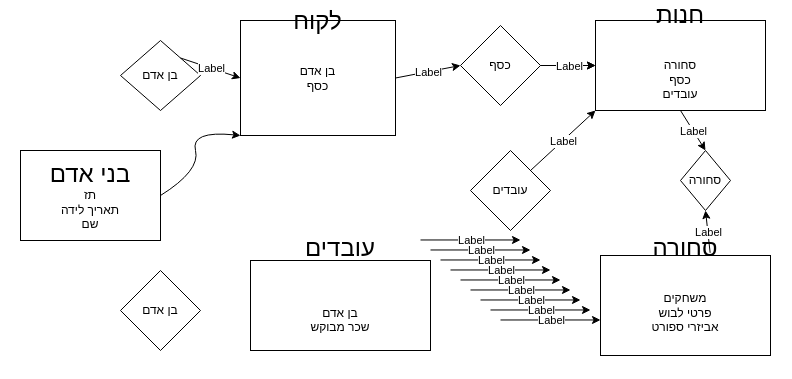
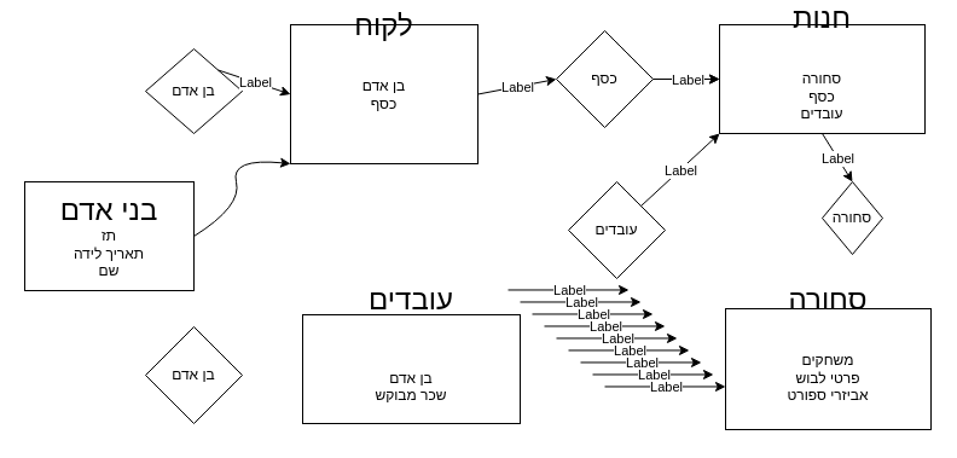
  <mxCell id="0" />
  <mxCell id="1" parent="0" />
  <mxCell id="2" value="&lt;font style=&quot;font-size: 24px;&quot;&gt;לקוח&lt;/font&gt;&lt;br&gt;&lt;br&gt;&lt;br&gt;בן אדם&lt;br&gt;כסף&lt;br&gt;&lt;br&gt;&lt;br&gt;&lt;br&gt;&lt;br&gt;" style="whiteSpace=wrap;html=1;" vertex="1" parent="1"><mxGeometry x="240" y="20" width="155" height="115" as="geometry" /></mxCell>
  <mxCell id="3" value="&lt;font style=&quot;font-size: 24px;&quot;&gt;חנות&lt;/font&gt;&lt;br&gt;&lt;br&gt;&lt;br&gt;סחורה&lt;br&gt;כסף&lt;br&gt;עובדים&lt;br&gt;&lt;br&gt;&lt;br&gt;" style="rounded=0;whiteSpace=wrap;html=1;" vertex="1" parent="1"><mxGeometry x="595" y="20" width="170" height="90" as="geometry" /></mxCell>
  <mxCell id="4" value="&lt;font style=&quot;font-size: 24px;&quot;&gt;עובדים&lt;br&gt;&lt;/font&gt;&lt;br&gt;&lt;br&gt;&lt;br&gt;בן אדם&lt;br&gt;שכר מבוקש&lt;br&gt;&lt;br&gt;&lt;br&gt;&lt;br&gt;" style="rounded=0;whiteSpace=wrap;html=1;" vertex="1" parent="1"><mxGeometry x="250" y="260" width="180" height="90" as="geometry" /></mxCell>
  <mxCell id="5" value="&lt;font style=&quot;font-size: 24px;&quot;&gt;סחורה&lt;/font&gt;&lt;br&gt;&lt;br&gt;&lt;br&gt;משחקים&lt;br&gt;פרטי לבוש&lt;br&gt;אביזרי ספורט&lt;br&gt;&lt;br&gt;&lt;br&gt;&lt;br&gt;" style="rounded=0;whiteSpace=wrap;html=1;" vertex="1" parent="1"><mxGeometry x="600" y="255" width="170" height="100" as="geometry" /></mxCell>
  <mxCell id="6" value="&lt;font style=&quot;font-size: 24px;&quot;&gt;בני אדם&lt;br&gt;&lt;/font&gt;תז&lt;br style=&quot;border-color: var(--border-color);&quot;&gt;תאריך לידה&lt;br style=&quot;border-color: var(--border-color);&quot;&gt;שם" style="rounded=0;whiteSpace=wrap;html=1;" vertex="1" parent="1"><mxGeometry y="150" width="140" height="90" as="geometry" x="20" /></mxCell>
  <mxCell id="7" value="בן אדם" style="rhombus;whiteSpace=wrap;html=1;" vertex="1" parent="1"><mxGeometry x="120" y="40" width="80" height="70" as="geometry" /></mxCell>
  <mxCell id="8" value="בן אדם" style="rhombus;whiteSpace=wrap;html=1;" vertex="1" parent="1"><mxGeometry x="120" y="270" width="80" height="80" as="geometry" /></mxCell>
  <mxCell id="9" value="" style="edgeStyle=orthogonalEdgeStyle;rounded=0;orthogonalLoop=1;jettySize=auto;html=1;" edge="1" parent="1" source="10" target="3"><mxGeometry relative="1" as="geometry" /></mxCell>
  <mxCell id="10" value="כסף" style="rhombus;whiteSpace=wrap;html=1;" vertex="1" parent="1"><mxGeometry x="460" y="25" width="80" height="80" as="geometry" /></mxCell>
  <mxCell id="11" value="עובדים" style="rhombus;whiteSpace=wrap;html=1;" vertex="1" parent="1"><mxGeometry x="470" y="150" width="80" height="80" as="geometry" /></mxCell>
  <mxCell id="12" value="סחורה" style="rhombus;whiteSpace=wrap;html=1;" vertex="1" parent="1"><mxGeometry x="680" y="150" width="50" height="60" as="geometry" /></mxCell>
  <mxCell id="13" value="" style="endArrow=classic;html=1;rounded=0;entryX=0;entryY=0.5;entryDx=0;entryDy=0;" edge="1" parent="1" target="3"><mxGeometry relative="1" as="geometry"><mxPoint x="540" y="65" as="sourcePoint" /><mxPoint x="630" y="64.47" as="targetPoint" /></mxGeometry></mxCell>
  <mxCell id="14" value="Label" style="edgeLabel;resizable=0;html=1;align=center;verticalAlign=middle;" connectable="0" vertex="1" parent="13"><mxGeometry relative="1" as="geometry" /></mxCell>
  <mxCell id="15" value="" style="endArrow=classic;html=1;rounded=0;exitX=1;exitY=0.5;exitDx=0;exitDy=0;entryX=0;entryY=0.5;entryDx=0;entryDy=0;" edge="1" parent="1" source="2" target="10"><mxGeometry relative="1" as="geometry"><mxPoint x="400" y="70" as="sourcePoint" /><mxPoint x="460" y="70" as="targetPoint" /></mxGeometry></mxCell>
  <mxCell id="16" value="Label" style="edgeLabel;resizable=0;html=1;align=center;verticalAlign=middle;" connectable="0" vertex="1" parent="15"><mxGeometry relative="1" as="geometry" /></mxCell>
  <mxCell id="17" value="" style="endArrow=classic;html=1;rounded=0;exitX=0.5;exitY=1;exitDx=0;exitDy=0;entryX=0.5;entryY=0;entryDx=0;entryDy=0;" edge="1" parent="1" source="3" target="12"><mxGeometry relative="1" as="geometry"><mxPoint x="710" y="140" as="sourcePoint" /><mxPoint x="810" y="140" as="targetPoint" /></mxGeometry></mxCell>
  <mxCell id="18" value="Label" style="edgeLabel;resizable=0;html=1;align=center;verticalAlign=middle;" connectable="0" vertex="1" parent="17"><mxGeometry relative="1" as="geometry" /></mxCell>
  <mxCell id="19" value="" style="endArrow=classic;html=1;rounded=0;entryX=0;entryY=1;entryDx=0;entryDy=0;exitX=1;exitY=0;exitDx=0;exitDy=0;" edge="1" parent="1" source="11" target="3"><mxGeometry relative="1" as="geometry"><mxPoint x="530" y="170" as="sourcePoint" /><mxPoint x="630" y="170" as="targetPoint" /></mxGeometry></mxCell>
  <mxCell id="20" value="Label" style="edgeLabel;resizable=0;html=1;align=center;verticalAlign=middle;" connectable="0" vertex="1" parent="19"><mxGeometry relative="1" as="geometry" /></mxCell>
- <mxCell id="21" value="" style="endArrow=classic;html=1;rounded=0;entryX=0.5;entryY=1;entryDx=0;entryDy=0;exitX=0.645;exitY=-0.027;exitDx=0;exitDy=0;exitPerimeter=0;" edge="1" parent="1" source="5" target="12"><mxGeometry relative="1" as="geometry"><mxPoint x="630" y="228.95" as="sourcePoint" /><mxPoint x="730" y="228.95" as="targetPoint" /></mxGeometry></mxCell>
- <mxCell id="22" value="Label" style="edgeLabel;resizable=0;html=1;align=center;verticalAlign=middle;" connectable="0" vertex="1" parent="21"><mxGeometry relative="1" as="geometry" /></mxCell>
  <mxCell id="23" value="" style="endArrow=classic;html=1;rounded=0;exitX=1;exitY=0;exitDx=0;exitDy=0;entryX=0;entryY=0.5;entryDx=0;entryDy=0;" edge="1" parent="1" source="7" target="2"><mxGeometry relative="1" as="geometry"><mxPoint x="140" y="10" as="sourcePoint" /><mxPoint x="240" y="10" as="targetPoint" /></mxGeometry></mxCell>
  <mxCell id="24" value="Label" style="edgeLabel;resizable=0;html=1;align=center;verticalAlign=middle;" connectable="0" vertex="1" parent="23"><mxGeometry relative="1" as="geometry" /></mxCell>
  <mxCell id="25" value="" style="endArrow=classic;html=1;rounded=0;" edge="1" parent="1"><mxGeometry relative="1" as="geometry"><mxPoint x="420" y="239.47" as="sourcePoint" /><mxPoint x="520" y="239.47" as="targetPoint" /></mxGeometry></mxCell>
  <mxCell id="26" value="Label" style="edgeLabel;resizable=0;html=1;align=center;verticalAlign=middle;" connectable="0" vertex="1" parent="25"><mxGeometry relative="1" as="geometry" /></mxCell>
  <mxCell id="27" value="" style="endArrow=classic;html=1;rounded=0;" edge="1" parent="1"><mxGeometry relative="1" as="geometry"><mxPoint x="430" y="249.47" as="sourcePoint" /><mxPoint x="530" y="249.47" as="targetPoint" /></mxGeometry></mxCell>
  <mxCell id="28" value="Label" style="edgeLabel;resizable=0;html=1;align=center;verticalAlign=middle;" connectable="0" vertex="1" parent="27"><mxGeometry relative="1" as="geometry" /></mxCell>
  <mxCell id="29" value="" style="endArrow=classic;html=1;rounded=0;" edge="1" parent="1"><mxGeometry relative="1" as="geometry"><mxPoint x="440" y="259.47" as="sourcePoint" /><mxPoint x="540" y="259.47" as="targetPoint" /></mxGeometry></mxCell>
  <mxCell id="30" value="Label" style="edgeLabel;resizable=0;html=1;align=center;verticalAlign=middle;" connectable="0" vertex="1" parent="29"><mxGeometry relative="1" as="geometry" /></mxCell>
  <mxCell id="31" value="" style="endArrow=classic;html=1;rounded=0;" edge="1" parent="1"><mxGeometry relative="1" as="geometry"><mxPoint x="450" y="269.47" as="sourcePoint" /><mxPoint x="550" y="269.47" as="targetPoint" /></mxGeometry></mxCell>
  <mxCell id="32" value="Label" style="edgeLabel;resizable=0;html=1;align=center;verticalAlign=middle;" connectable="0" vertex="1" parent="31"><mxGeometry relative="1" as="geometry" /></mxCell>
  <mxCell id="33" value="" style="endArrow=classic;html=1;rounded=0;" edge="1" parent="1"><mxGeometry relative="1" as="geometry"><mxPoint x="460" y="279.47" as="sourcePoint" /><mxPoint x="560" y="279.47" as="targetPoint" /></mxGeometry></mxCell>
  <mxCell id="34" value="Label" style="edgeLabel;resizable=0;html=1;align=center;verticalAlign=middle;" connectable="0" vertex="1" parent="33"><mxGeometry relative="1" as="geometry" /></mxCell>
  <mxCell id="35" value="" style="endArrow=classic;html=1;rounded=0;" edge="1" parent="1"><mxGeometry relative="1" as="geometry"><mxPoint x="470" y="289.47" as="sourcePoint" /><mxPoint x="570" y="289.47" as="targetPoint" /></mxGeometry></mxCell>
  <mxCell id="36" value="Label" style="edgeLabel;resizable=0;html=1;align=center;verticalAlign=middle;" connectable="0" vertex="1" parent="35"><mxGeometry relative="1" as="geometry" /></mxCell>
  <mxCell id="37" value="" style="endArrow=classic;html=1;rounded=0;" edge="1" parent="1"><mxGeometry relative="1" as="geometry"><mxPoint x="480" y="299.47" as="sourcePoint" /><mxPoint x="580" y="299.47" as="targetPoint" /></mxGeometry></mxCell>
  <mxCell id="38" value="Label" style="edgeLabel;resizable=0;html=1;align=center;verticalAlign=middle;" connectable="0" vertex="1" parent="37"><mxGeometry relative="1" as="geometry" /></mxCell>
  <mxCell id="39" value="" style="endArrow=classic;html=1;rounded=0;" edge="1" parent="1"><mxGeometry relative="1" as="geometry"><mxPoint x="490" y="309.47" as="sourcePoint" /><mxPoint x="590" y="309.47" as="targetPoint" /></mxGeometry></mxCell>
  <mxCell id="40" value="Label" style="edgeLabel;resizable=0;html=1;align=center;verticalAlign=middle;" connectable="0" vertex="1" parent="39"><mxGeometry relative="1" as="geometry" /></mxCell>
  <mxCell id="41" value="" style="endArrow=classic;html=1;rounded=0;" edge="1" parent="1"><mxGeometry relative="1" as="geometry"><mxPoint x="500" y="319.47" as="sourcePoint" /><mxPoint x="600" y="319.47" as="targetPoint" /></mxGeometry></mxCell>
  <mxCell id="42" value="Label" style="edgeLabel;resizable=0;html=1;align=center;verticalAlign=middle;" connectable="0" vertex="1" parent="41"><mxGeometry relative="1" as="geometry" /></mxCell>
  <mxCell id="43" value="" style="curved=1;endArrow=classic;html=1;rounded=0;entryX=0;entryY=1;entryDx=0;entryDy=0;exitX=1;exitY=0.5;exitDx=0;exitDy=0;" edge="1" parent="1" source="6" target="2"><mxGeometry width="50" height="50" relative="1" as="geometry"><mxPoint x="190" y="180" as="sourcePoint" /><mxPoint x="240" y="130" as="targetPoint" /><Array as="points"><mxPoint x="200" y="170" /><mxPoint x="190" y="130" /></Array></mxGeometry></mxCell>
